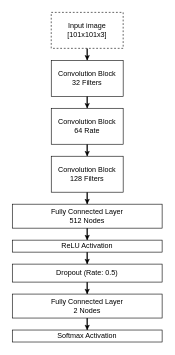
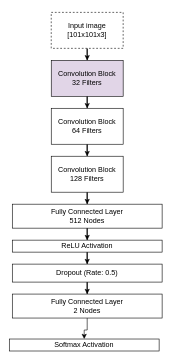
  <mxCell id="0" />
  <mxCell id="1" parent="0" />
  <mxCell id="2" value="" style="edgeStyle=orthogonalEdgeStyle;rounded=0;orthogonalLoop=1;jettySize=auto;html=1;" edge="1" parent="1" source="3" target="5"><mxGeometry relative="1" as="geometry" /></mxCell>
  <mxCell id="3" value="Input image&lt;br&gt;[101x101x3]" style="rounded=0;whiteSpace=wrap;html=1;dashed=1;" vertex="1" parent="1"><mxGeometry x="85" y="20" width="120" height="60" as="geometry" /></mxCell>
  <mxCell id="4" value="" style="edgeStyle=orthogonalEdgeStyle;rounded=0;orthogonalLoop=1;jettySize=auto;html=1;" edge="1" parent="1" source="5" target="7"><mxGeometry relative="1" as="geometry" /></mxCell>
- <mxCell id="5" value="Convolution Block&lt;br&gt;32 Filters" style="rounded=0;whiteSpace=wrap;html=1;" vertex="1" parent="1"><mxGeometry x="85" y="100" width="120" height="60" as="geometry" /></mxCell>
+ <mxCell id="5" value="Convolution Block&lt;br&gt;32 Filters" style="rounded=0;whiteSpace=wrap;html=1;fillColor=#e1d5e7;" vertex="1" parent="1"><mxGeometry x="85" y="100" width="120" height="60" as="geometry" /></mxCell>
  <mxCell id="6" value="" style="edgeStyle=orthogonalEdgeStyle;rounded=0;orthogonalLoop=1;jettySize=auto;html=1;" edge="1" parent="1" source="7" target="9"><mxGeometry relative="1" as="geometry" /></mxCell>
- <mxCell id="7" value="Convolution Block&lt;br&gt;64 Rate" style="rounded=0;whiteSpace=wrap;html=1;" vertex="1" parent="1"><mxGeometry x="85" y="180" width="120" height="60" as="geometry" /></mxCell>
+ <mxCell id="7" value="Convolution Block&lt;br&gt;64 Filters" style="rounded=0;whiteSpace=wrap;html=1;" vertex="1" parent="1"><mxGeometry x="85" y="180" width="120" height="60" as="geometry" /></mxCell>
  <mxCell id="8" value="" style="edgeStyle=orthogonalEdgeStyle;rounded=0;orthogonalLoop=1;jettySize=auto;html=1;" edge="1" parent="1" source="9" target="11"><mxGeometry relative="1" as="geometry" /></mxCell>
  <mxCell id="9" value="Convolution Block&lt;br&gt;128 Filters" style="rounded=0;whiteSpace=wrap;html=1;" vertex="1" parent="1"><mxGeometry x="85" y="260" width="120" height="60" as="geometry" /></mxCell>
  <mxCell id="10" value="" style="edgeStyle=orthogonalEdgeStyle;rounded=0;orthogonalLoop=1;jettySize=auto;html=1;" edge="1" parent="1" source="11" target="13"><mxGeometry relative="1" as="geometry" /></mxCell>
  <mxCell id="11" value="Fully Connected Layer&lt;br&gt;512 Nodes" style="rounded=0;whiteSpace=wrap;html=1;" vertex="1" parent="1"><mxGeometry x="20" y="340" width="250" height="40" as="geometry" /></mxCell>
  <mxCell id="12" value="" style="edgeStyle=orthogonalEdgeStyle;rounded=0;orthogonalLoop=1;jettySize=auto;html=1;" edge="1" parent="1" source="13" target="15"><mxGeometry relative="1" as="geometry" /></mxCell>
  <mxCell id="13" value="ReLU Activation" style="rounded=0;whiteSpace=wrap;html=1;" vertex="1" parent="1"><mxGeometry x="20" y="400" width="250" height="20" as="geometry" /></mxCell>
  <mxCell id="14" value="" style="edgeStyle=orthogonalEdgeStyle;rounded=0;orthogonalLoop=1;jettySize=auto;html=1;" edge="1" parent="1" source="15" target="17"><mxGeometry relative="1" as="geometry" /></mxCell>
  <mxCell id="15" value="Dropout (Rate: 0.5)" style="rounded=0;whiteSpace=wrap;html=1;" vertex="1" parent="1"><mxGeometry x="20" y="440" width="250" height="30" as="geometry" /></mxCell>
  <mxCell id="16" value="" style="edgeStyle=orthogonalEdgeStyle;rounded=0;orthogonalLoop=1;jettySize=auto;html=1;" edge="1" parent="1" source="17" target="18"><mxGeometry relative="1" as="geometry" /></mxCell>
  <mxCell id="17" value="Fully Connected Layer&lt;br&gt;2 Nodes" style="rounded=0;whiteSpace=wrap;html=1;" vertex="1" parent="1"><mxGeometry x="20" y="490" width="250" height="40" as="geometry" /></mxCell>
- <mxCell id="18" value="Softmax Activation" style="rounded=0;whiteSpace=wrap;html=1;" vertex="1" parent="1"><mxGeometry x="20" y="550" width="250" height="20" as="geometry" /></mxCell>
+ <mxCell id="18" value="Softmax Activation" style="rounded=0;whiteSpace=wrap;html=1;" vertex="1" parent="1"><mxGeometry x="15" y="565" width="250" height="20" as="geometry" /></mxCell>
